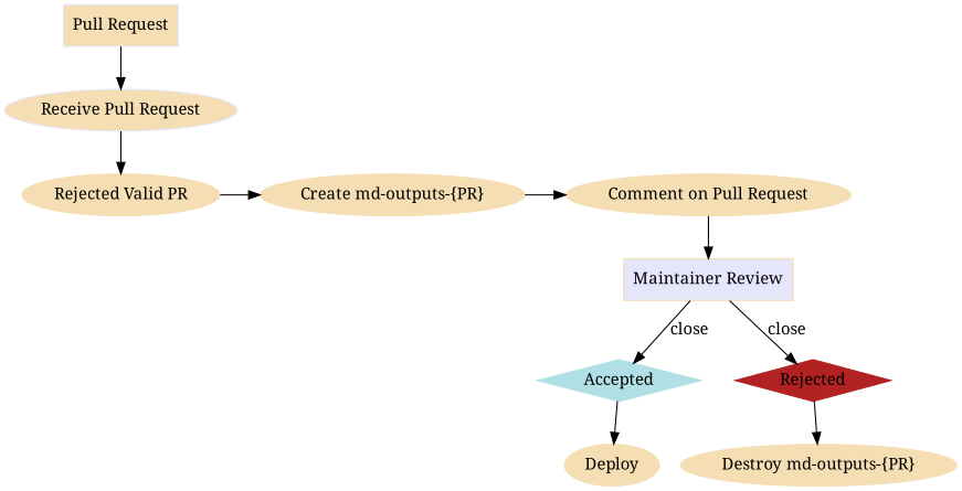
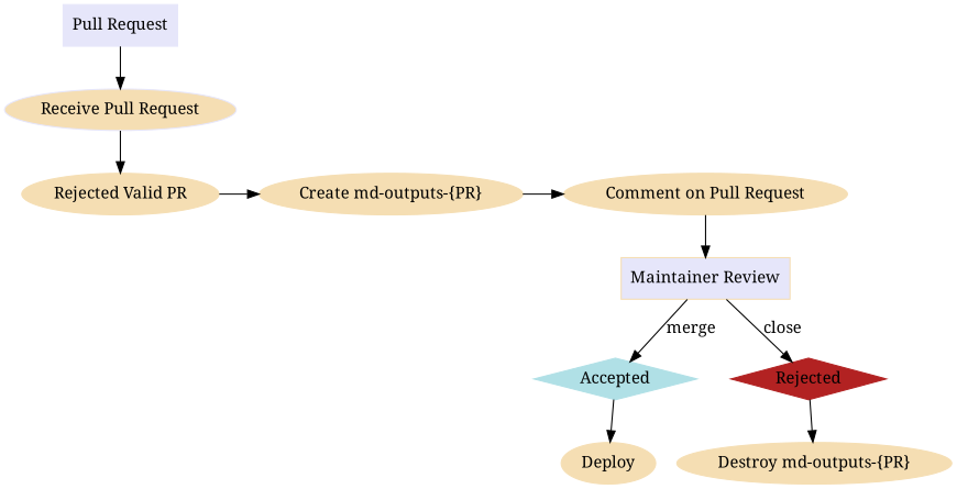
  digraph {
    fontname="Noto Serif"
    node [color=wheat fontname="Noto Serif" shape=ellipse style=filled]
    edge [fontname="Noto Serif"]
    n1 [label="Rejected Valid PR"]
    n2 [label="Create md-outputs-{PR}"]
    n3 [label="Comment on Pull Request"]
    n4 [color=powderblue label=Accepted shape=diamond]
    n5 [color=firebrick label=Rejected shape=diamond]
    n6 [fillcolor=lavender label="Maintainer Review" shape=box]
    n7 [label=Deploy]
    n8 [label="Destroy md-outputs-{PR}"]
-   n9 [color=lavender label="Pull Request" shape=box fillcolor=wheat]
+   n9 [color=lavender label="Pull Request" shape=box]
    n10 [color=lavender fillcolor=wheat label="Receive Pull Request"]
    subgraph sub_1 {
      rank=same
      n1
      n2
      n3
    }
    subgraph sub_2 {
      rank=same
      n4
      n5
    }
    n1 -> n2
    n2 -> n3
    n3 -> n6
    n4 -> n7
    n5 -> n8
-   n6 -> n4 [label=close]
+   n6 -> n4 [label=merge]
    n6 -> n5 [label=close]
    n9 -> n10
    n10 -> n1
  }
